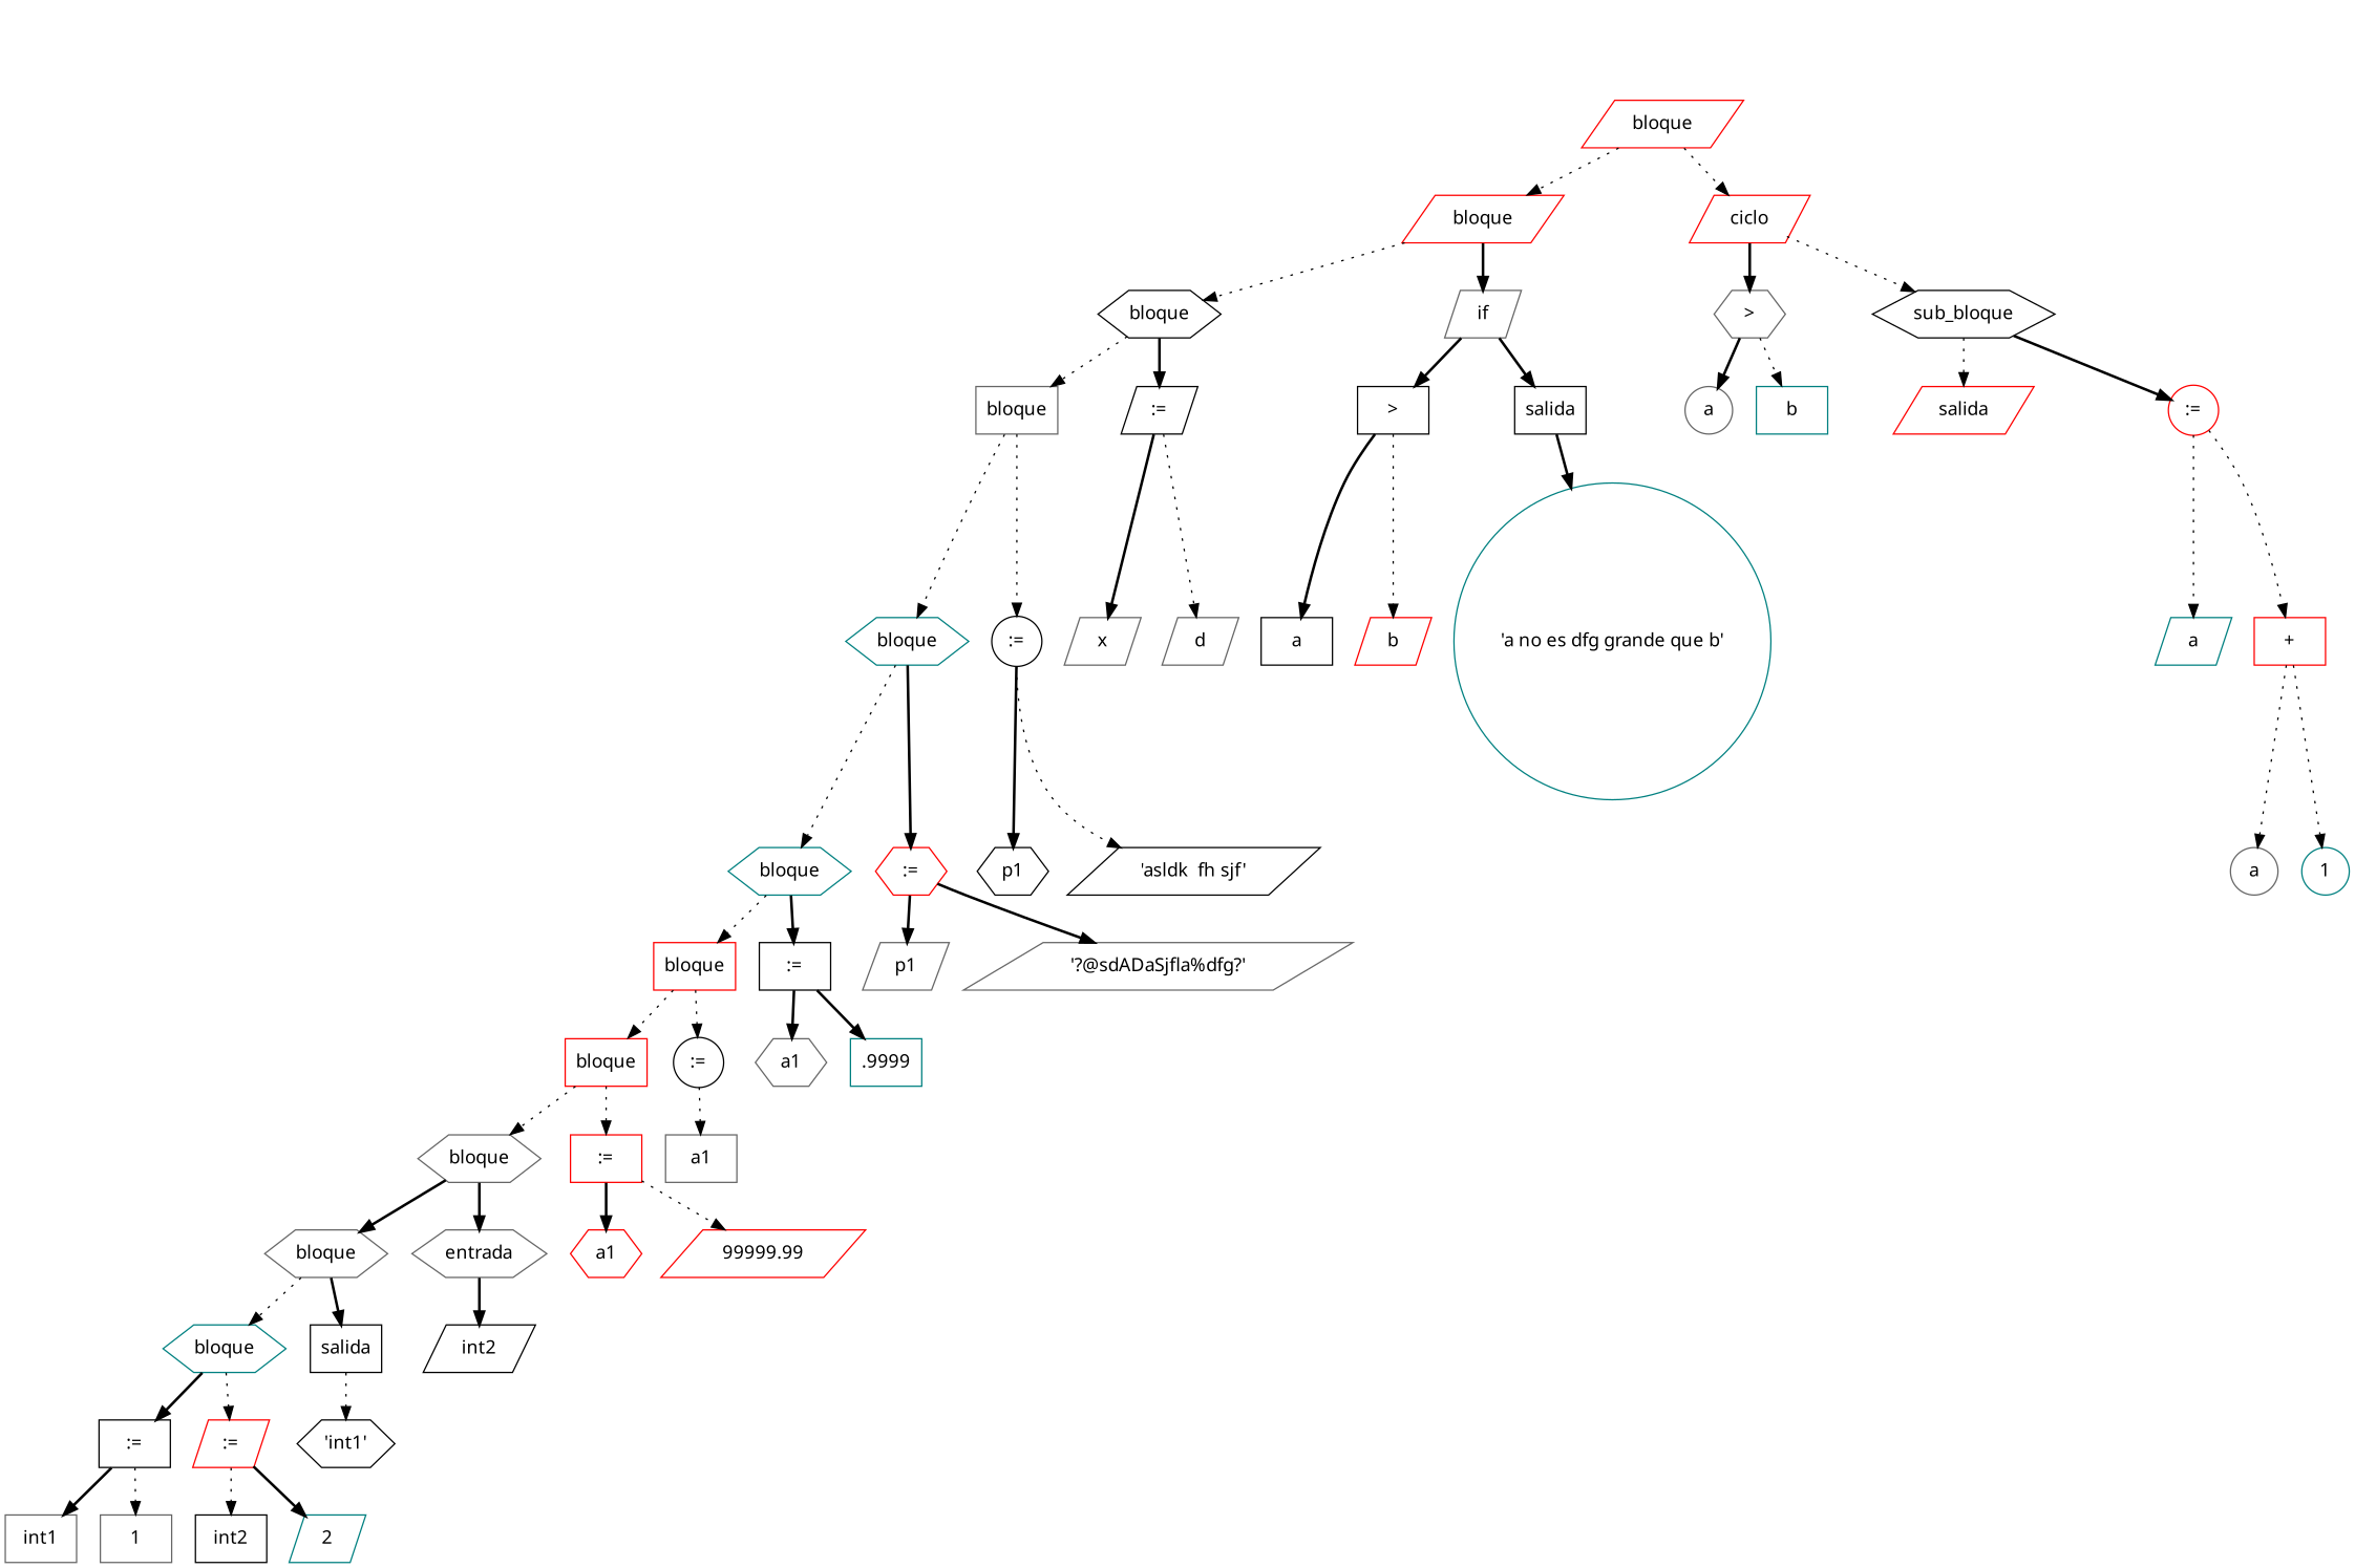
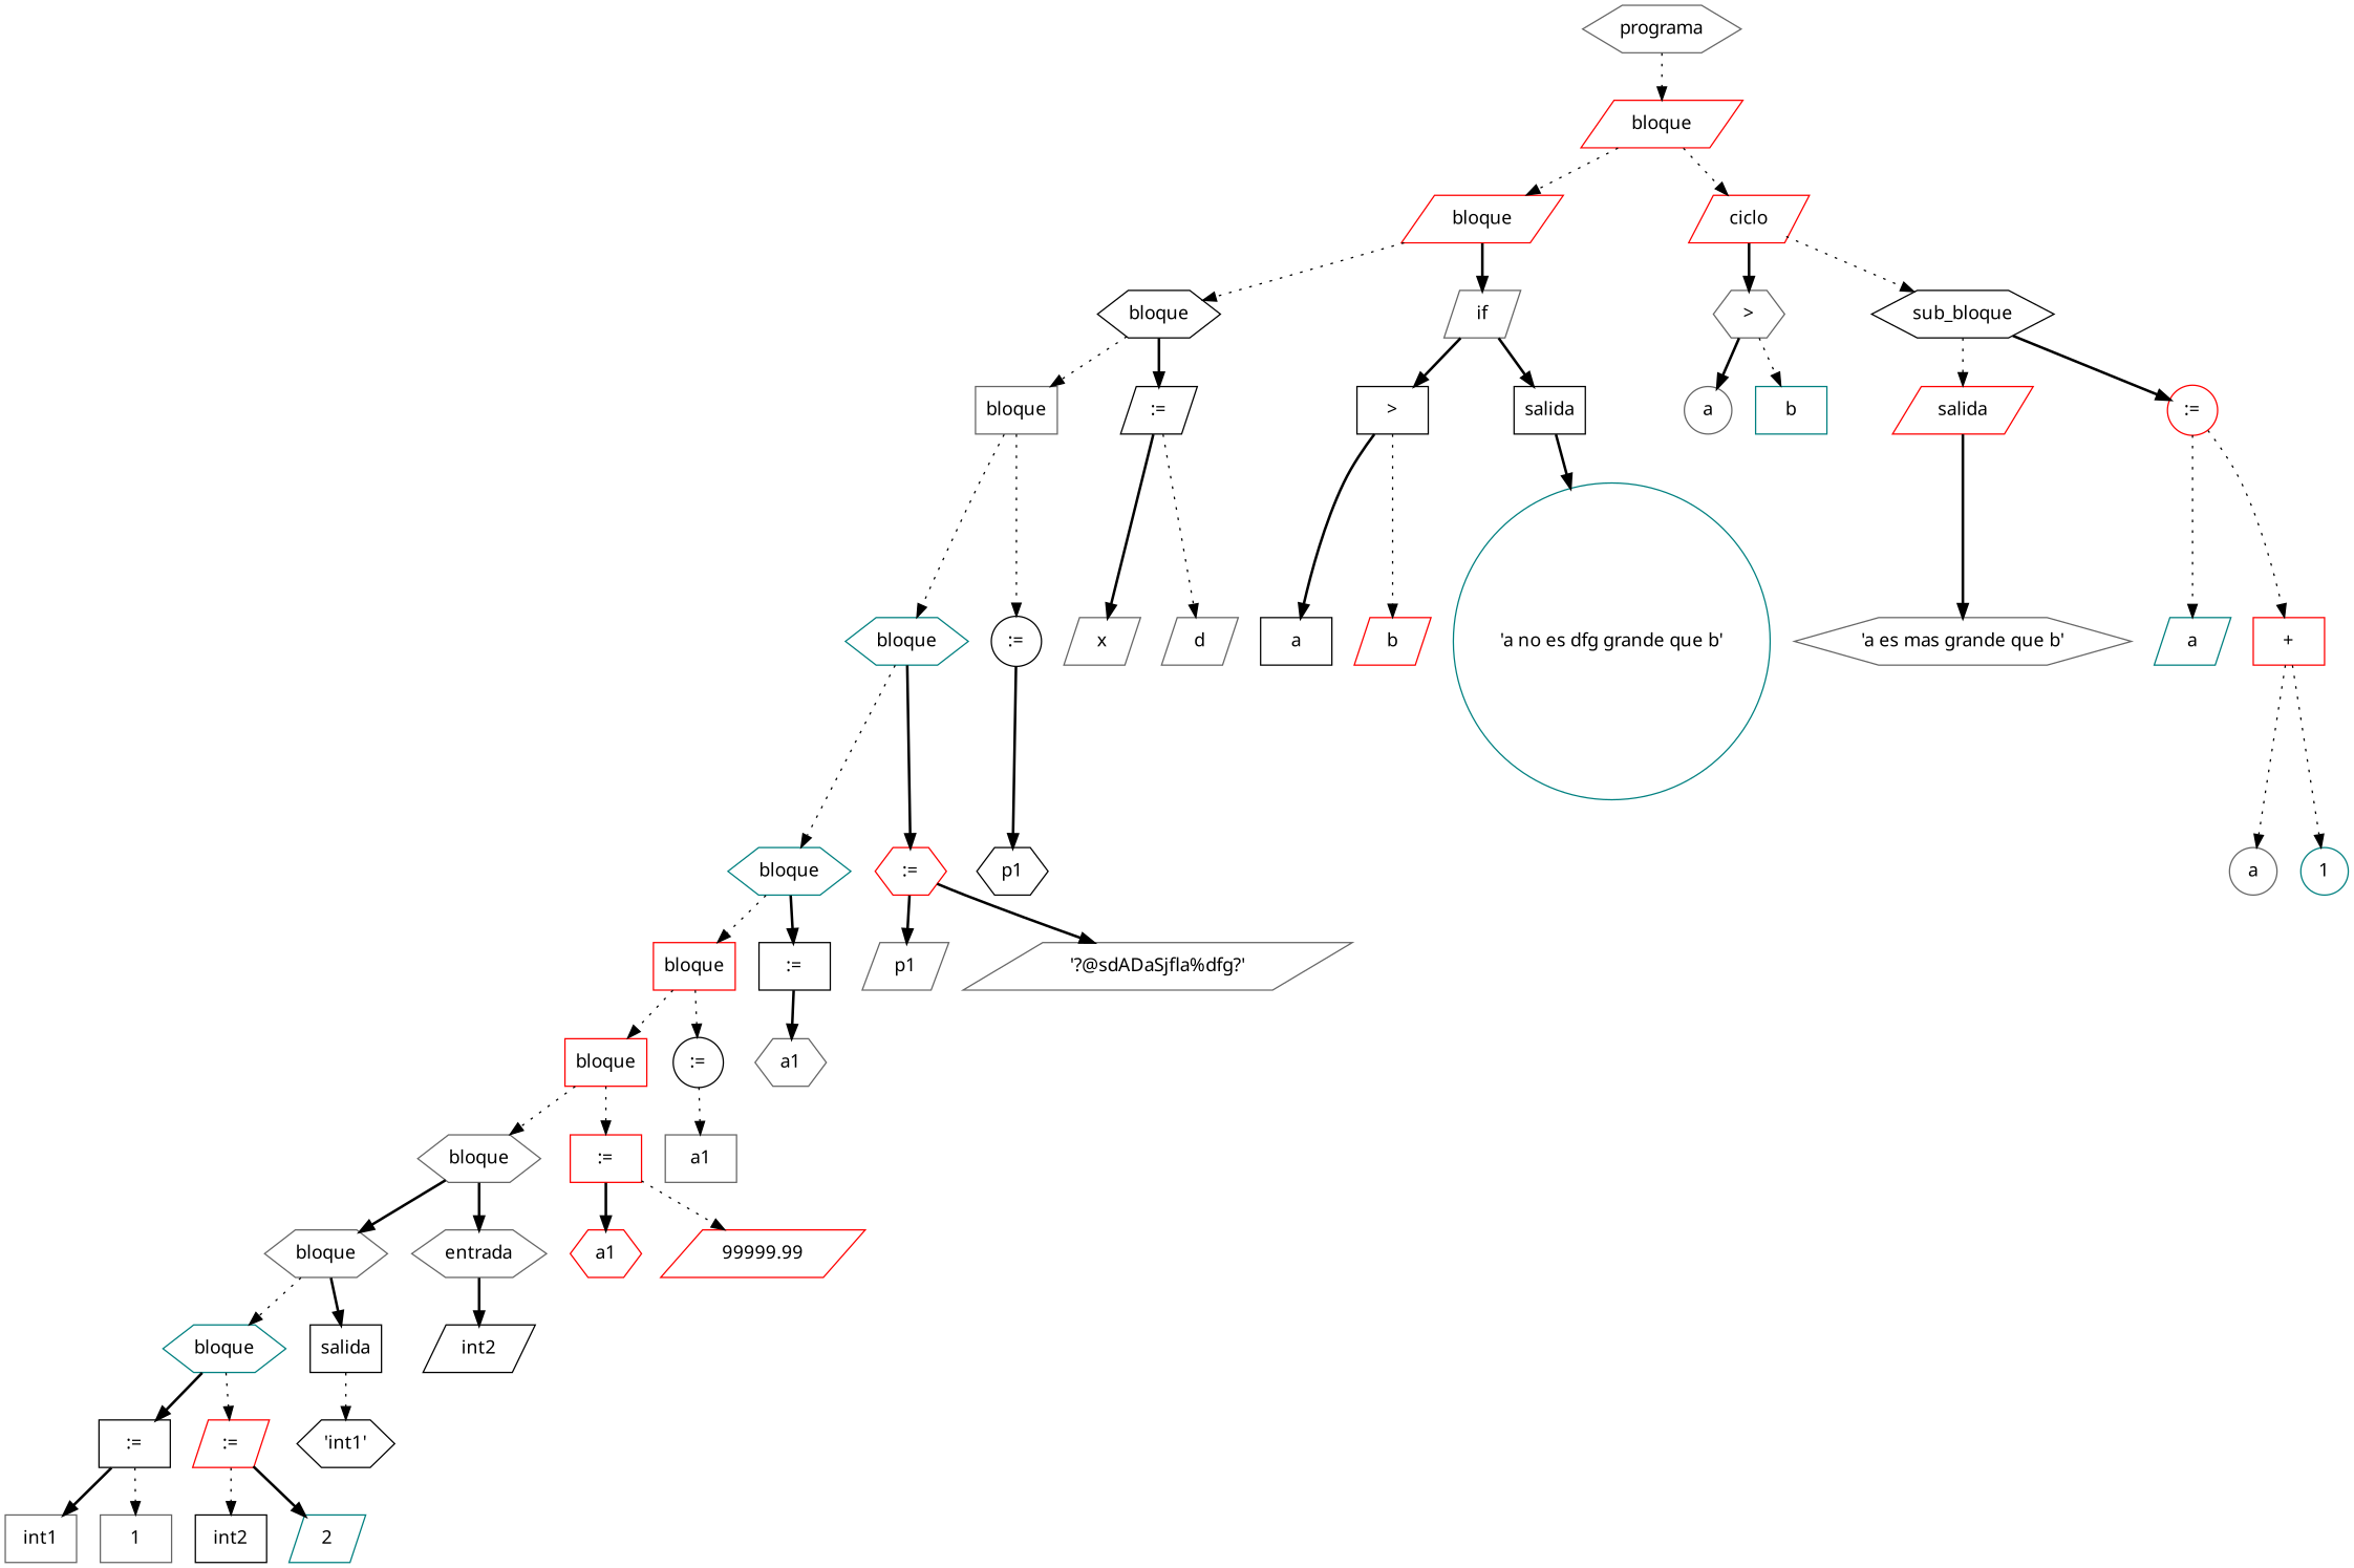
  digraph {
    fontname="Noto Sans"
    node [color=gray40 fontname="Noto Sans" shape=parallelogram]
    edge [fontname="Noto Sans" style=dotted]
+   n1 [label=programa shape=hexagon]
    n2 [color=red label=bloque]
    n3 [color=red label=bloque]
    n4 [color=red label=ciclo]
    n5 [color=black label=bloque shape=hexagon]
    n6 [label=if]
    n7 [label=">" shape=hexagon]
    n8 [color=black label=sub_bloque shape=hexagon]
    n9 [label=bloque shape=box]
    n10 [color=black label=":="]
    n11 [color=black label=">" shape=box]
    n12 [color=black label=salida shape=box]
    n13 [color=teal label=bloque shape=hexagon]
    n14 [color=black label=":=" shape=circle]
    n15 [label=x]
    n16 [label=d]
    n17 [color=teal label=bloque shape=hexagon]
    n18 [color=red label=":=" shape=hexagon]
    n19 [color=black label=p1 shape=hexagon]
-   n20 [color=black label="'asldk  fh sjf'"]
    n21 [color=red label=bloque shape=box]
    n22 [color=black label=":=" shape=box]
    n23 [label=p1]
    n24 [label="'?@sdADaSjfla%dfg?'"]
    n25 [color=red label=bloque shape=box]
    n26 [color=black label=":=" shape=circle]
    n27 [label=a1 shape=hexagon]
-   n28 [color=teal label=.9999 shape=box]
    n29 [label=bloque shape=hexagon]
    n30 [color=red label=":=" shape=box]
    n31 [label=a1 shape=box]
    n32 [label=bloque shape=hexagon]
    n33 [label=entrada shape=hexagon]
    n34 [color=red label=a1 shape=hexagon]
    n35 [color=red label=99999.99]
    n36 [color=teal label=bloque shape=hexagon]
    n37 [color=black label=salida shape=box]
    n38 [color=black label=int2]
    n39 [color=black label=":=" shape=box]
    n40 [color=red label=":="]
    n41 [color=black label="'int1'" shape=hexagon]
    n42 [label=int1 shape=box]
    n43 [label=1 shape=box]
    n44 [color=black label=int2 shape=box]
    n45 [color=teal label=2]
    n46 [color=black label=a shape=box]
    n47 [color=red label=b]
    n48 [color=teal label="'a no es dfg grande que b'" shape=circle]
    n49 [label=a shape=circle]
    n50 [color=teal label=b shape=box]
    n51 [color=red label=salida]
    n52 [color=red label=":=" shape=circle]
+   n53 [label="'a es mas grande que b'" shape=hexagon]
    n54 [color=teal label=a]
    n55 [color=red label="+" shape=box]
    n56 [label=a shape=circle]
    n57 [color=teal label=1 shape=circle]
+   n1 -> n2
    n2 -> n3
    n2 -> n4
    n3 -> n5
    n3 -> n6 [style=bold]
    n4 -> n7 [style=bold]
    n4 -> n8
    n5 -> n9
    n5 -> n10 [style=bold]
    n6 -> n11 [style=bold]
    n6 -> n12 [style=bold]
    n7 -> n49 [style=bold]
    n7 -> n50
    n8 -> n51
    n8 -> n52 [style=bold]
    n9 -> n13
    n9 -> n14
    n10 -> n15 [style=bold]
    n10 -> n16
    n11 -> n46 [style=bold]
    n11 -> n47
    n12 -> n48 [style=bold]
    n13 -> n17
    n13 -> n18 [style=bold]
    n14 -> n19 [style=bold]
-   n14 -> n20
    n17 -> n21
    n17 -> n22 [style=bold]
    n18 -> n23 [style=bold]
    n18 -> n24 [style=bold]
    n21 -> n25
    n21 -> n26
    n22 -> n27 [style=bold]
-   n22 -> n28 [style=bold]
    n25 -> n29
    n25 -> n30
    n26 -> n31
    n29 -> n32 [style=bold]
    n29 -> n33 [style=bold]
    n30 -> n34 [style=bold]
    n30 -> n35
    n32 -> n36
    n32 -> n37 [style=bold]
    n33 -> n38 [style=bold]
    n36 -> n39 [style=bold]
    n36 -> n40
    n37 -> n41
    n39 -> n42 [style=bold]
    n39 -> n43
    n40 -> n44
    n40 -> n45 [style=bold]
+   n51 -> n53 [style=bold]
    n52 -> n54
    n52 -> n55
    n55 -> n56
    n55 -> n57
  }
